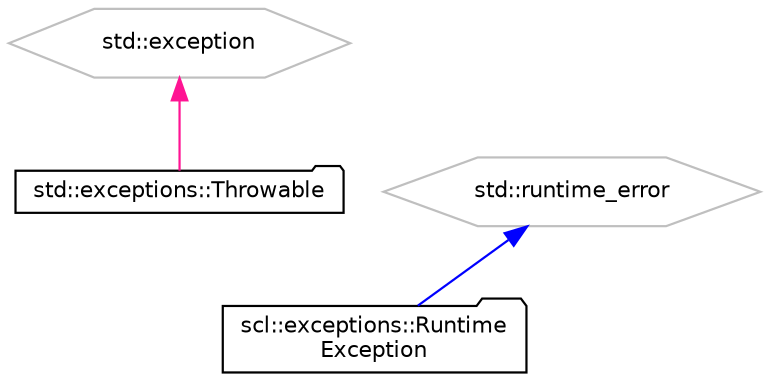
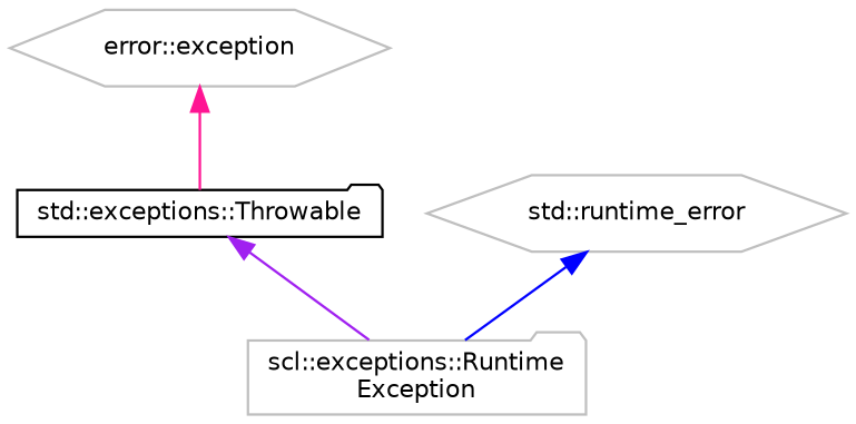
  digraph {
    node [color=black fillcolor=white fontname=Helvetica fontsize=10 shape=folder style=filled]
    edge [dir=back fontname=Helvetica fontsize=10 labelfontname=Helvetica labelfontsize=10 style=solid]
-   n1 [height=0.2 label="scl::exceptions::Runtime\lException" width=0.4]
+   n1 [color=grey75 height=0.2 label="scl::exceptions::Runtime\lException" width=0.4]
    n2 [height=0.2 label="std::exceptions::Throwable" width=0.4]
-   n3 [color=grey75 height=0.2 label="std::exception" shape=hexagon width=0.4]
+   n3 [color=grey75 height=0.2 label="error::exception" shape=hexagon width=0.4]
    n4 [color=grey75 height=0.2 label="std::runtime_error" shape=hexagon width=0.4]
+   n2 -> n1 [color=purple]
    n3 -> n2 [color=deeppink]
    n4 -> n1 [color=blue]
  }
